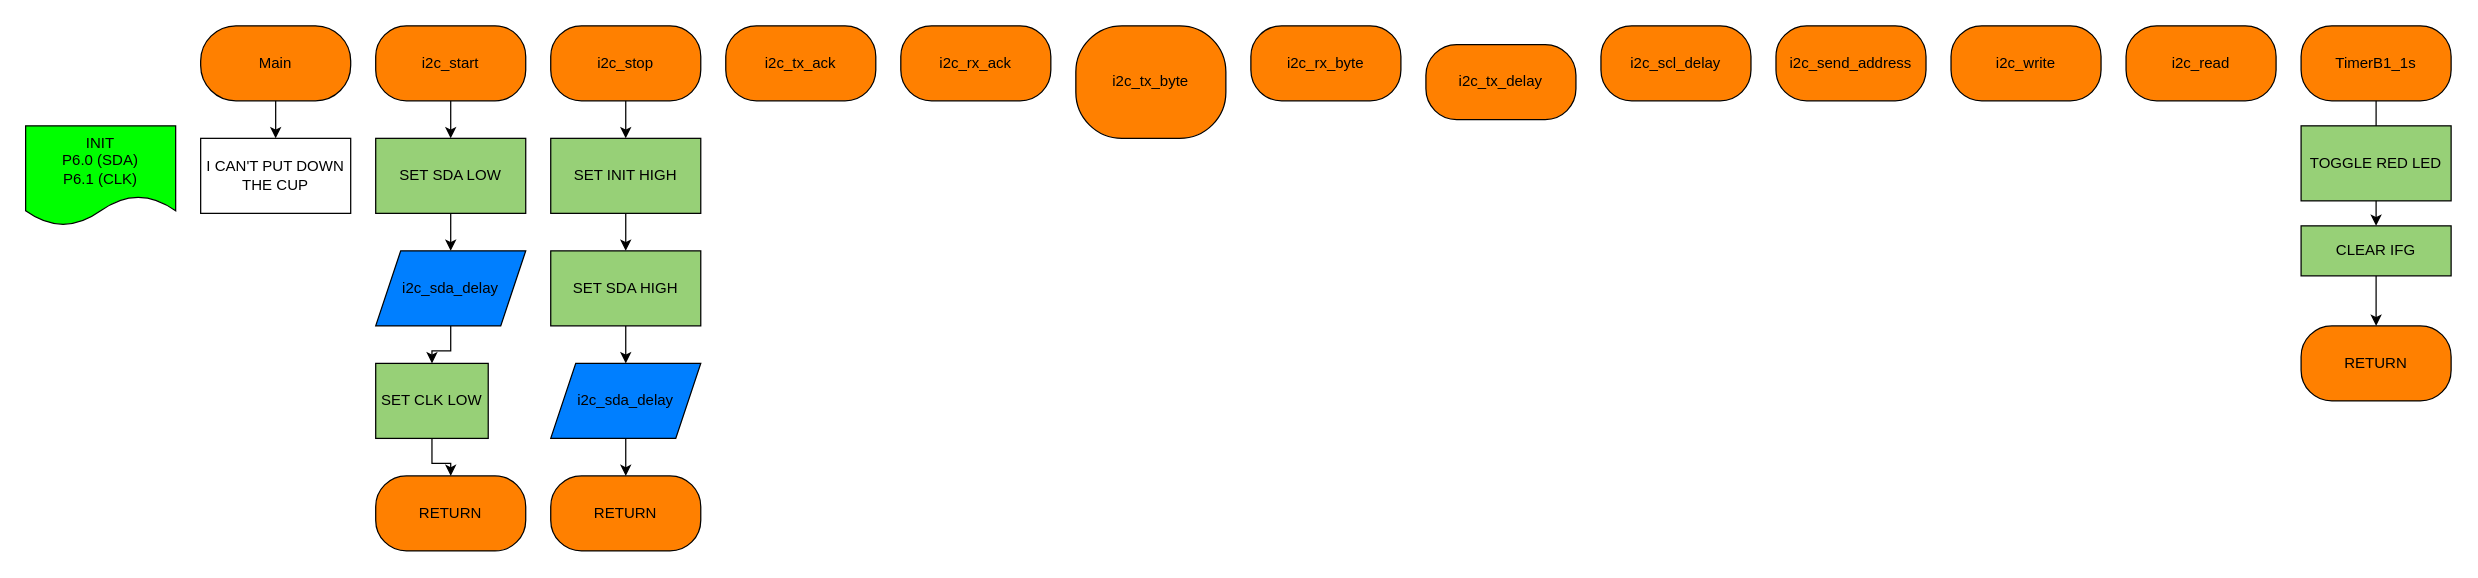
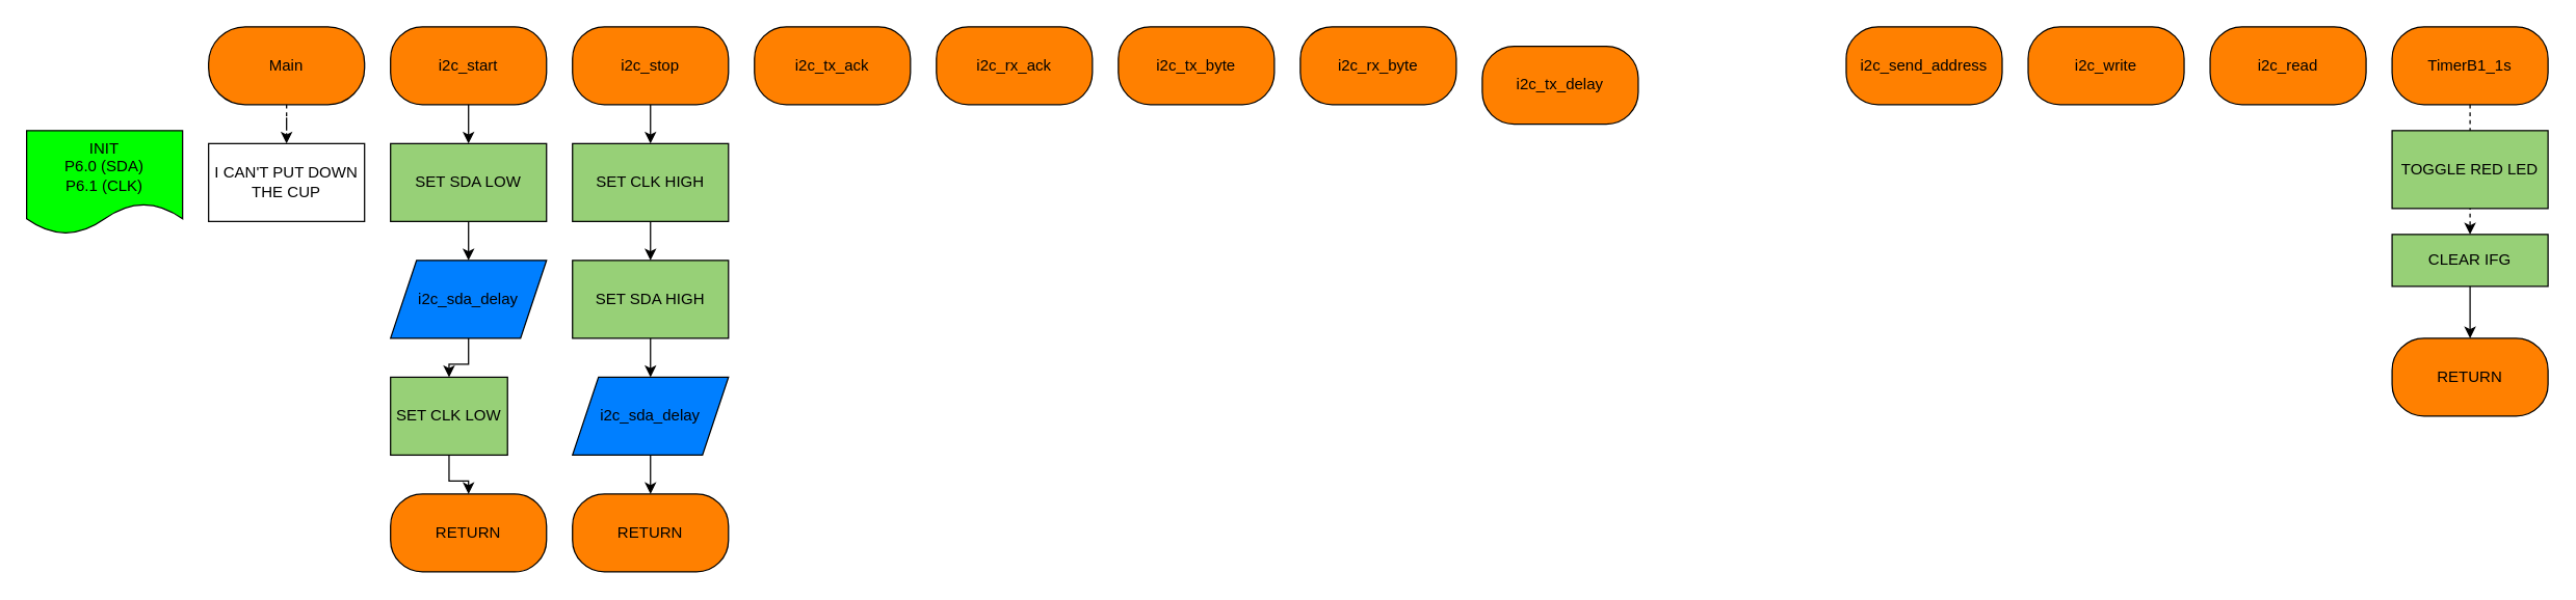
  <mxCell id="0" />
  <mxCell id="1" parent="0" />
  <mxCell id="2" value="I CAN'T PUT DOWN THE CUP" style="rounded=0;whiteSpace=wrap;html=1;" parent="1" vertex="1"><mxGeometry x="160" y="110" width="120" height="60" as="geometry" /></mxCell>
  <mxCell id="3" value="INIT&lt;div&gt;P6.0 (SDA)&lt;/div&gt;&lt;div&gt;P6.1 (CLK)&lt;/div&gt;" style="shape=document;whiteSpace=wrap;html=1;boundedLbl=1;fillColor=#00FF00;" vertex="1" parent="1"><mxGeometry x="20" y="100" width="120" height="80" as="geometry" /></mxCell>
- <mxCell id="4" value="" style="edgeStyle=orthogonalEdgeStyle;rounded=0;orthogonalLoop=1;jettySize=auto;html=1;" edge="1" parent="1" source="5" target="2"><mxGeometry relative="1" as="geometry" /></mxCell>
+ <mxCell id="4" value="" style="edgeStyle=orthogonalEdgeStyle;rounded=0;orthogonalLoop=1;jettySize=auto;html=1;dashed=1;" edge="1" parent="1" source="5" target="2"><mxGeometry relative="1" as="geometry" /></mxCell>
  <mxCell id="5" value="Main" style="rounded=1;whiteSpace=wrap;html=1;fillColor=#FF8000;arcSize=47;" vertex="1" parent="1"><mxGeometry x="160" y="20" width="120" height="60" as="geometry" /></mxCell>
  <mxCell id="6" value="" style="edgeStyle=orthogonalEdgeStyle;rounded=0;orthogonalLoop=1;jettySize=auto;html=1;" edge="1" parent="1" source="7" target="9"><mxGeometry relative="1" as="geometry" /></mxCell>
  <mxCell id="7" value="i2c_start" style="rounded=1;whiteSpace=wrap;html=1;fillColor=#FF8000;arcSize=41;" vertex="1" parent="1"><mxGeometry x="300" y="20" width="120" height="60" as="geometry" /></mxCell>
  <mxCell id="8" value="" style="edgeStyle=orthogonalEdgeStyle;rounded=0;orthogonalLoop=1;jettySize=auto;html=1;" edge="1" parent="1" source="9" target="11"><mxGeometry relative="1" as="geometry" /></mxCell>
  <mxCell id="9" value="SET SDA LOW" style="rounded=0;whiteSpace=wrap;html=1;fillColor=#97D077;" vertex="1" parent="1"><mxGeometry x="300" y="110" width="120" height="60" as="geometry" /></mxCell>
  <mxCell id="10" value="" style="edgeStyle=orthogonalEdgeStyle;rounded=0;orthogonalLoop=1;jettySize=auto;html=1;" edge="1" parent="1" source="11" target="13"><mxGeometry relative="1" as="geometry" /></mxCell>
  <mxCell id="11" value="i2c_sda_delay" style="shape=parallelogram;perimeter=parallelogramPerimeter;whiteSpace=wrap;html=1;fixedSize=1;fillColor=#007FFF;" vertex="1" parent="1"><mxGeometry x="300" y="200" width="120" height="60" as="geometry" /></mxCell>
  <mxCell id="12" value="" style="edgeStyle=orthogonalEdgeStyle;rounded=0;orthogonalLoop=1;jettySize=auto;html=1;" edge="1" parent="1" source="13" target="14"><mxGeometry relative="1" as="geometry" /></mxCell>
  <mxCell id="13" value="SET CLK LOW" style="rounded=0;whiteSpace=wrap;html=1;fillColor=#97D077;" vertex="1" parent="1"><mxGeometry x="300" y="290" width="90" height="60" as="geometry" /></mxCell>
  <mxCell id="14" value="RETURN" style="rounded=1;whiteSpace=wrap;html=1;fillColor=#FF8000;arcSize=41;" vertex="1" parent="1"><mxGeometry x="300" y="380" width="120" height="60" as="geometry" /></mxCell>
  <mxCell id="15" value="" style="edgeStyle=orthogonalEdgeStyle;rounded=0;orthogonalLoop=1;jettySize=auto;html=1;" edge="1" parent="1" source="16" target="18"><mxGeometry relative="1" as="geometry" /></mxCell>
  <mxCell id="16" value="i2c_stop" style="rounded=1;whiteSpace=wrap;html=1;fillColor=#FF8000;arcSize=41;" vertex="1" parent="1"><mxGeometry x="440" y="20" width="120" height="60" as="geometry" /></mxCell>
  <mxCell id="17" value="" style="edgeStyle=orthogonalEdgeStyle;rounded=0;orthogonalLoop=1;jettySize=auto;html=1;" edge="1" parent="1" source="18" target="22"><mxGeometry relative="1" as="geometry" /></mxCell>
- <mxCell id="18" value="SET INIT HIGH" style="rounded=0;whiteSpace=wrap;html=1;fillColor=#97D077;" vertex="1" parent="1"><mxGeometry x="440" y="110" width="120" height="60" as="geometry" /></mxCell>
+ <mxCell id="18" value="SET CLK HIGH" style="rounded=0;whiteSpace=wrap;html=1;fillColor=#97D077;" vertex="1" parent="1"><mxGeometry x="440" y="110" width="120" height="60" as="geometry" /></mxCell>
  <mxCell id="19" value="" style="edgeStyle=orthogonalEdgeStyle;rounded=0;orthogonalLoop=1;jettySize=auto;html=1;" edge="1" parent="1" source="20" target="23"><mxGeometry relative="1" as="geometry" /></mxCell>
  <mxCell id="20" value="i2c_sda_delay" style="shape=parallelogram;perimeter=parallelogramPerimeter;whiteSpace=wrap;html=1;fixedSize=1;fillColor=#007FFF;" vertex="1" parent="1"><mxGeometry x="440" y="290" width="120" height="60" as="geometry" /></mxCell>
  <mxCell id="21" value="" style="edgeStyle=orthogonalEdgeStyle;rounded=0;orthogonalLoop=1;jettySize=auto;html=1;" edge="1" parent="1" source="22" target="20"><mxGeometry relative="1" as="geometry" /></mxCell>
  <mxCell id="22" value="SET SDA HIGH" style="rounded=0;whiteSpace=wrap;html=1;fillColor=#97D077;" vertex="1" parent="1"><mxGeometry x="440" y="200" width="120" height="60" as="geometry" /></mxCell>
  <mxCell id="23" value="RETURN" style="rounded=1;whiteSpace=wrap;html=1;fillColor=#FF8000;arcSize=41;" vertex="1" parent="1"><mxGeometry x="440" y="380" width="120" height="60" as="geometry" /></mxCell>
  <mxCell id="24" value="i2c_tx_ack" style="rounded=1;whiteSpace=wrap;html=1;fillColor=#FF8000;arcSize=41;" vertex="1" parent="1"><mxGeometry x="580" y="20" width="120" height="60" as="geometry" /></mxCell>
  <mxCell id="25" value="i2c_rx_ack" style="rounded=1;whiteSpace=wrap;html=1;fillColor=#FF8000;arcSize=41;" vertex="1" parent="1"><mxGeometry x="720" y="20" width="120" height="60" as="geometry" /></mxCell>
- <mxCell id="26" value="i2c_tx_byte" style="rounded=1;whiteSpace=wrap;html=1;fillColor=#FF8000;arcSize=41;" vertex="1" parent="1"><mxGeometry x="860" y="20" width="120" height="90" as="geometry" /></mxCell>
+ <mxCell id="26" value="i2c_tx_byte" style="rounded=1;whiteSpace=wrap;html=1;fillColor=#FF8000;arcSize=41;" vertex="1" parent="1"><mxGeometry x="860" y="20" width="120" height="60" as="geometry" /></mxCell>
  <mxCell id="27" value="i2c_rx_byte" style="rounded=1;whiteSpace=wrap;html=1;fillColor=#FF8000;arcSize=41;" vertex="1" parent="1"><mxGeometry x="1000" y="20" width="120" height="60" as="geometry" /></mxCell>
  <mxCell id="28" value="i2c_tx_delay" style="rounded=1;whiteSpace=wrap;html=1;fillColor=#FF8000;arcSize=41;" vertex="1" parent="1"><mxGeometry x="1140" y="35" width="120" height="60" as="geometry" /></mxCell>
- <mxCell id="29" value="i2c_scl_delay" style="rounded=1;whiteSpace=wrap;html=1;fillColor=#FF8000;arcSize=41;" vertex="1" parent="1"><mxGeometry x="1280" y="20" width="120" height="60" as="geometry" /></mxCell>
  <mxCell id="30" value="i2c_send_address" style="rounded=1;whiteSpace=wrap;html=1;fillColor=#FF8000;arcSize=41;" vertex="1" parent="1"><mxGeometry x="1420" y="20" width="120" height="60" as="geometry" /></mxCell>
  <mxCell id="31" value="i2c_write" style="rounded=1;whiteSpace=wrap;html=1;fillColor=#FF8000;arcSize=41;" vertex="1" parent="1"><mxGeometry x="1560" y="20" width="120" height="60" as="geometry" /></mxCell>
  <mxCell id="32" value="i2c_read" style="rounded=1;whiteSpace=wrap;html=1;fillColor=#FF8000;arcSize=41;" vertex="1" parent="1"><mxGeometry x="1700" y="20" width="120" height="60" as="geometry" /></mxCell>
- <mxCell id="33" value="" style="edgeStyle=orthogonalEdgeStyle;rounded=0;orthogonalLoop=1;jettySize=auto;html=1;" edge="1" parent="1" source="34" target="37"><mxGeometry relative="1" as="geometry" /></mxCell>
+ <mxCell id="33" value="" style="edgeStyle=orthogonalEdgeStyle;rounded=0;orthogonalLoop=1;jettySize=auto;html=1;dashed=1;" edge="1" parent="1" source="34" target="37"><mxGeometry relative="1" as="geometry" /></mxCell>
  <mxCell id="34" value="TimerB1_1s" style="rounded=1;whiteSpace=wrap;html=1;fillColor=#FF8000;arcSize=41;" vertex="1" parent="1"><mxGeometry x="1840" y="20" width="120" height="60" as="geometry" /></mxCell>
  <mxCell id="35" value="TOGGLE RED LED" style="rounded=0;whiteSpace=wrap;html=1;fillColor=#97D077;" vertex="1" parent="1"><mxGeometry x="1840" y="100" width="120" height="60" as="geometry" /></mxCell>
  <mxCell id="36" value="" style="edgeStyle=orthogonalEdgeStyle;rounded=0;orthogonalLoop=1;jettySize=auto;html=1;" edge="1" parent="1" source="37" target="38"><mxGeometry relative="1" as="geometry" /></mxCell>
  <mxCell id="37" value="CLEAR IFG" style="rounded=0;whiteSpace=wrap;html=1;fillColor=#97D077;" vertex="1" parent="1"><mxGeometry x="1840" y="180" width="120" height="40" as="geometry" /></mxCell>
  <mxCell id="38" value="RETURN" style="rounded=1;whiteSpace=wrap;html=1;fillColor=#FF8000;arcSize=41;" vertex="1" parent="1"><mxGeometry x="1840" y="260" width="120" height="60" as="geometry" /></mxCell>
